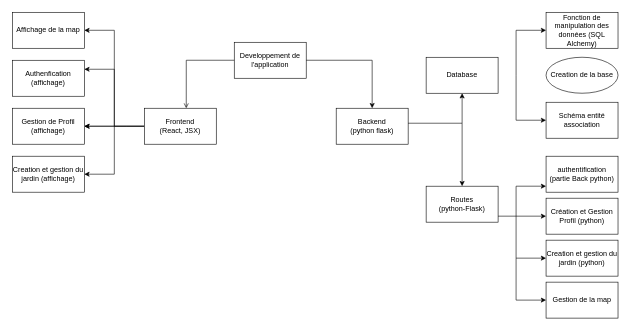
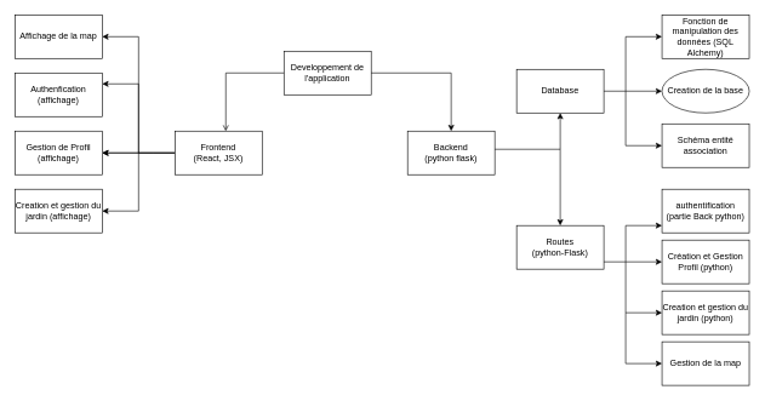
  <mxCell id="0" />
  <mxCell id="1" parent="0" />
  <mxCell id="2" value="Developpement de l'application" style="rounded=0;whiteSpace=wrap;html=1;" vertex="1" parent="1"><mxGeometry x="390" y="70" width="120" height="60" as="geometry" /></mxCell>
  <mxCell id="3" value="Backend &lt;br&gt;(python flask)" style="rounded=0;whiteSpace=wrap;html=1;" vertex="1" parent="1"><mxGeometry x="560" y="180" width="120" height="60" as="geometry" /></mxCell>
  <mxCell id="4" value="Routes &lt;br&gt;(python-Flask)" style="rounded=0;whiteSpace=wrap;html=1;" vertex="1" parent="1"><mxGeometry x="710" y="310" width="120" height="60" as="geometry" /></mxCell>
  <mxCell id="5" style="edgeStyle=orthogonalEdgeStyle;rounded=0;orthogonalLoop=1;jettySize=auto;html=1;exitX=0;exitY=0.5;exitDx=0;exitDy=0;entryX=1;entryY=0.5;entryDx=0;entryDy=0;" edge="1" parent="1" source="8" target="13"><mxGeometry relative="1" as="geometry"><Array as="points"><mxPoint x="210" y="210" /><mxPoint x="210" y="210" /></Array></mxGeometry></mxCell>
  <mxCell id="6" value="" style="edgeStyle=orthogonalEdgeStyle;rounded=0;orthogonalLoop=1;jettySize=auto;html=1;" edge="1" parent="1" source="8" target="13"><mxGeometry relative="1" as="geometry" /></mxCell>
  <mxCell id="7" value="" style="edgeStyle=orthogonalEdgeStyle;rounded=0;orthogonalLoop=1;jettySize=auto;html=1;entryX=1;entryY=0.25;entryDx=0;entryDy=0;" edge="1" parent="1" source="8" target="10"><mxGeometry relative="1" as="geometry"><mxPoint x="300" y="100" as="targetPoint" /><Array as="points"><mxPoint x="190" y="210" /><mxPoint x="190" y="115" /></Array></mxGeometry></mxCell>
  <mxCell id="8" value="Frontend&lt;br&gt;(React, JSX)" style="rounded=0;whiteSpace=wrap;html=1;" vertex="1" parent="1"><mxGeometry x="240" y="180" width="120" height="60" as="geometry" /></mxCell>
  <mxCell id="9" value="Creation et gestion du jardin (python)" style="rounded=0;whiteSpace=wrap;html=1;" vertex="1" parent="1"><mxGeometry x="910" y="400" width="120" height="60" as="geometry" /></mxCell>
  <mxCell id="10" value="Authenfication (affichage)" style="rounded=0;whiteSpace=wrap;html=1;" vertex="1" parent="1"><mxGeometry x="20" y="100" width="120" height="60" as="geometry" /></mxCell>
  <mxCell id="11" value="Gestion de la map" style="rounded=0;whiteSpace=wrap;html=1;" vertex="1" parent="1"><mxGeometry x="910" y="470" width="120" height="60" as="geometry" /></mxCell>
  <mxCell id="12" value="Schéma entité association" style="rounded=0;whiteSpace=wrap;html=1;" vertex="1" parent="1"><mxGeometry x="910" y="170" width="120" height="60" as="geometry" /></mxCell>
  <mxCell id="13" value="Gestion de Profil (affichage)" style="rounded=0;whiteSpace=wrap;html=1;" vertex="1" parent="1"><mxGeometry x="20" y="180" width="120" height="60" as="geometry" /></mxCell>
  <mxCell id="14" value="Affichage de la map" style="rounded=0;whiteSpace=wrap;html=1;" vertex="1" parent="1"><mxGeometry x="20" y="20" width="120" height="60" as="geometry" /></mxCell>
  <mxCell id="15" value="Database" style="rounded=0;whiteSpace=wrap;html=1;" vertex="1" parent="1"><mxGeometry x="710" y="95" width="120" height="60" as="geometry" /></mxCell>
  <mxCell id="16" value="Fonction de manipulation des données (SQL Alchemy)" style="rounded=0;whiteSpace=wrap;html=1;" vertex="1" parent="1"><mxGeometry x="910" y="20" width="120" height="60" as="geometry" /></mxCell>
  <mxCell id="17" value="Création et Gestion Profil (python)" style="rounded=0;whiteSpace=wrap;html=1;" vertex="1" parent="1"><mxGeometry x="910" y="330" width="120" height="60" as="geometry" /></mxCell>
  <mxCell id="18" value="Creation de la base" style="ellipse;whiteSpace=wrap;html=1;" vertex="1" parent="1"><mxGeometry x="910" y="95" width="120" height="60" as="geometry" /></mxCell>
  <mxCell id="19" value="Creation et gestion du jardin (affichage)" style="rounded=0;whiteSpace=wrap;html=1;" vertex="1" parent="1"><mxGeometry x="20" y="260" width="120" height="60" as="geometry" /></mxCell>
  <mxCell id="20" value="authentification (partie Back python)" style="rounded=0;whiteSpace=wrap;html=1;" vertex="1" parent="1"><mxGeometry x="910" y="260" width="120" height="60" as="geometry" /></mxCell>
  <mxCell id="21" value="" style="endArrow=classic;html=1;rounded=0;entryX=1;entryY=0.5;entryDx=0;entryDy=0;" edge="1" parent="1" target="19"><mxGeometry width="50" height="50" relative="1" as="geometry"><mxPoint x="190" y="210" as="sourcePoint" /><mxPoint x="390" y="530" as="targetPoint" /><Array as="points"><mxPoint x="190" y="290" /></Array></mxGeometry></mxCell>
  <mxCell id="22" value="" style="endArrow=classic;html=1;rounded=0;entryX=0;entryY=0.5;entryDx=0;entryDy=0;" edge="1" parent="1" target="12"><mxGeometry width="50" height="50" relative="1" as="geometry"><mxPoint x="860" y="125" as="sourcePoint" /><mxPoint x="910" y="75" as="targetPoint" /><Array as="points"><mxPoint x="860" y="200" /></Array></mxGeometry></mxCell>
  <mxCell id="23" value="" style="endArrow=classic;html=1;rounded=0;entryX=0;entryY=0.5;entryDx=0;entryDy=0;" edge="1" parent="1" target="16"><mxGeometry width="50" height="50" relative="1" as="geometry"><mxPoint x="860" y="125" as="sourcePoint" /><mxPoint x="910" y="75" as="targetPoint" /><Array as="points"><mxPoint x="860" y="50" /></Array></mxGeometry></mxCell>
+ <mxCell id="24" value="" style="endArrow=classic;html=1;rounded=0;entryX=0;entryY=0.5;entryDx=0;entryDy=0;exitX=1;exitY=0.5;exitDx=0;exitDy=0;" edge="1" parent="1" source="15" target="18"><mxGeometry width="50" height="50" relative="1" as="geometry"><mxPoint x="840" y="125" as="sourcePoint" /><mxPoint x="880" y="80" as="targetPoint" /></mxGeometry></mxCell>
  <mxCell id="25" value="" style="endArrow=classic;html=1;rounded=0;entryX=0;entryY=0.5;entryDx=0;entryDy=0;" edge="1" parent="1" target="11"><mxGeometry width="50" height="50" relative="1" as="geometry"><mxPoint x="860" y="430" as="sourcePoint" /><mxPoint x="910" y="380" as="targetPoint" /><Array as="points"><mxPoint x="860" y="500" /></Array></mxGeometry></mxCell>
  <mxCell id="26" value="" style="endArrow=classic;html=1;rounded=0;entryX=0;entryY=0.5;entryDx=0;entryDy=0;" edge="1" parent="1" target="9"><mxGeometry width="50" height="50" relative="1" as="geometry"><mxPoint x="860" y="360" as="sourcePoint" /><mxPoint x="910" y="310" as="targetPoint" /><Array as="points"><mxPoint x="860" y="430" /></Array></mxGeometry></mxCell>
  <mxCell id="27" value="" style="endArrow=classic;html=1;rounded=0;" edge="1" parent="1"><mxGeometry width="50" height="50" relative="1" as="geometry"><mxPoint x="860" y="360" as="sourcePoint" /><mxPoint x="910" y="310" as="targetPoint" /><Array as="points"><mxPoint x="860" y="310" /></Array></mxGeometry></mxCell>
  <mxCell id="28" value="" style="endArrow=classic;html=1;rounded=0;entryX=0;entryY=0.5;entryDx=0;entryDy=0;" edge="1" parent="1" target="17"><mxGeometry width="50" height="50" relative="1" as="geometry"><mxPoint x="830" y="360" as="sourcePoint" /><mxPoint x="880" y="310" as="targetPoint" /></mxGeometry></mxCell>
  <mxCell id="29" value="" style="endArrow=classic;html=1;rounded=0;entryX=0.5;entryY=0;entryDx=0;entryDy=0;" edge="1" parent="1" target="4"><mxGeometry width="50" height="50" relative="1" as="geometry"><mxPoint x="770" y="205" as="sourcePoint" /><mxPoint x="820" y="155" as="targetPoint" /></mxGeometry></mxCell>
  <mxCell id="30" value="" style="endArrow=classic;html=1;rounded=0;entryX=0.5;entryY=1;entryDx=0;entryDy=0;" edge="1" parent="1" target="15"><mxGeometry width="50" height="50" relative="1" as="geometry"><mxPoint x="680" y="205" as="sourcePoint" /><mxPoint x="730" y="155" as="targetPoint" /><Array as="points"><mxPoint x="770" y="205" /></Array></mxGeometry></mxCell>
  <mxCell id="31" value="" style="endArrow=classic;html=1;rounded=0;entryX=1;entryY=0.5;entryDx=0;entryDy=0;" edge="1" parent="1" target="14"><mxGeometry width="50" height="50" relative="1" as="geometry"><mxPoint x="190" y="210" as="sourcePoint" /><mxPoint x="240" y="160" as="targetPoint" /><Array as="points"><mxPoint x="190" y="50" /></Array></mxGeometry></mxCell>
  <mxCell id="32" value="" style="endArrow=classic;html=1;rounded=0;entryX=0.5;entryY=0;entryDx=0;entryDy=0;" edge="1" parent="1" target="3"><mxGeometry width="50" height="50" relative="1" as="geometry"><mxPoint x="510" y="100" as="sourcePoint" /><mxPoint x="560" y="50" as="targetPoint" /><Array as="points"><mxPoint x="620" y="100" /></Array></mxGeometry></mxCell>
  <mxCell id="33" value="" style="endArrow=open;html=1;rounded=0;entryX=0.583;entryY=0;entryDx=0;entryDy=0;entryPerimeter=0;exitX=0;exitY=0.5;exitDx=0;exitDy=0;" edge="1" parent="1" source="2" target="8"><mxGeometry width="50" height="50" relative="1" as="geometry"><mxPoint x="310" y="125" as="sourcePoint" /><mxPoint x="360" y="75" as="targetPoint" /><Array as="points"><mxPoint x="310" y="100" /></Array></mxGeometry></mxCell>
